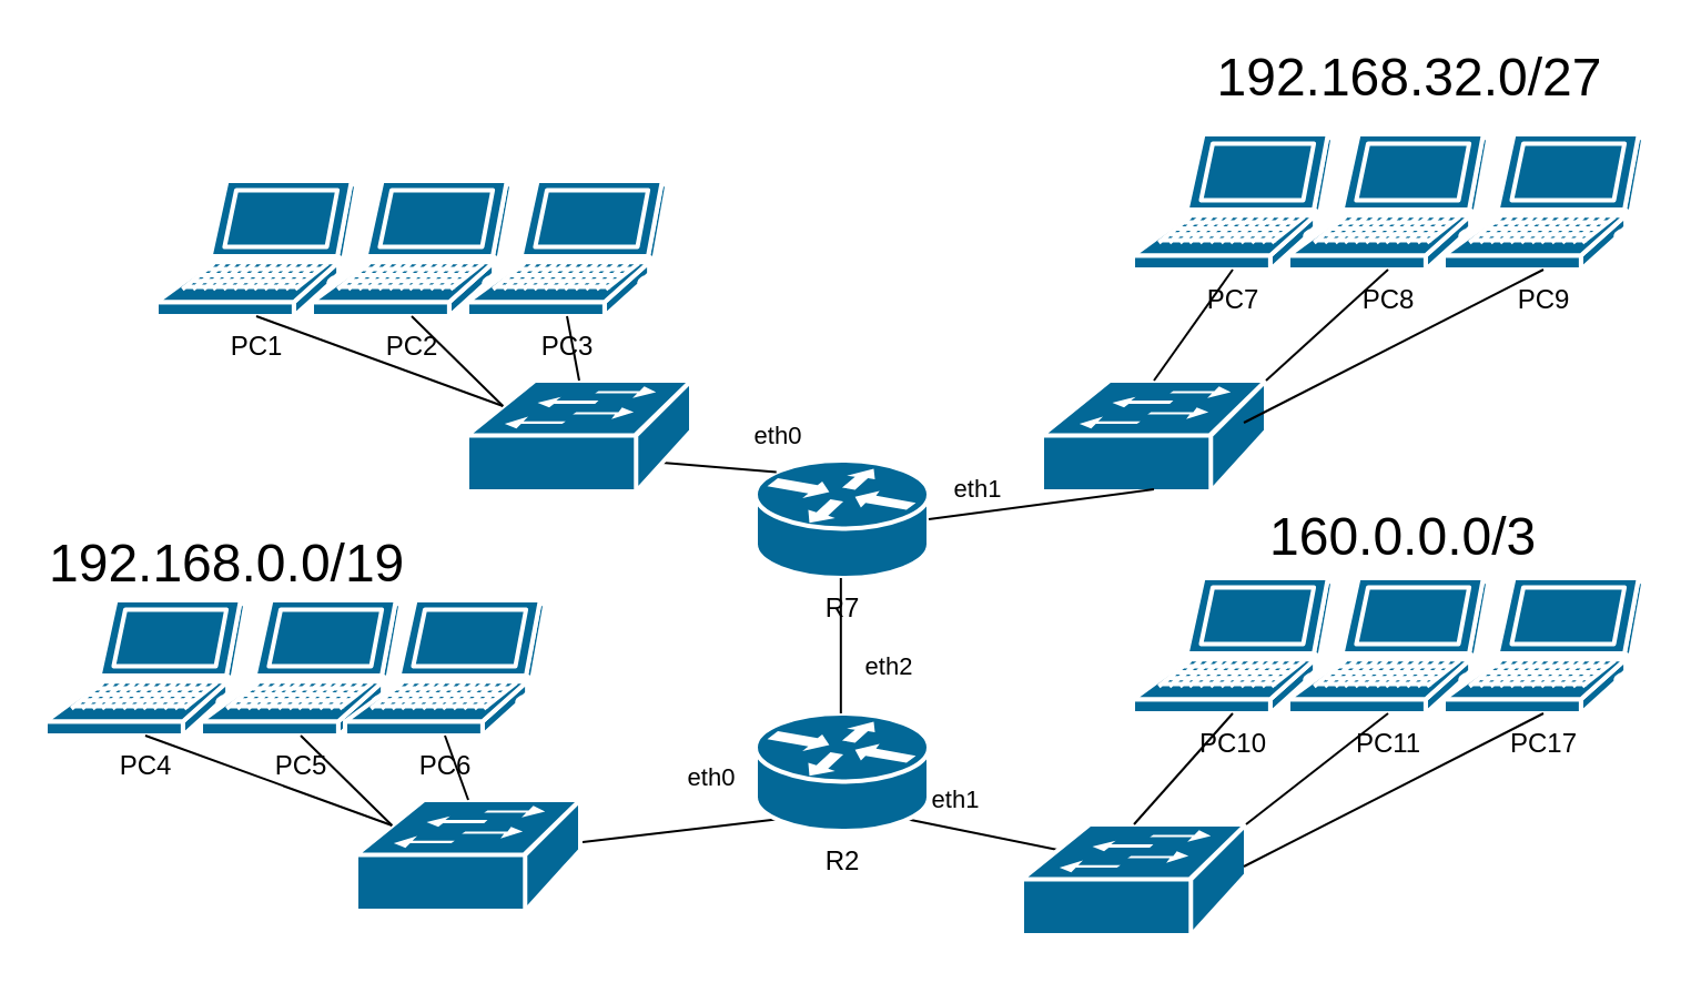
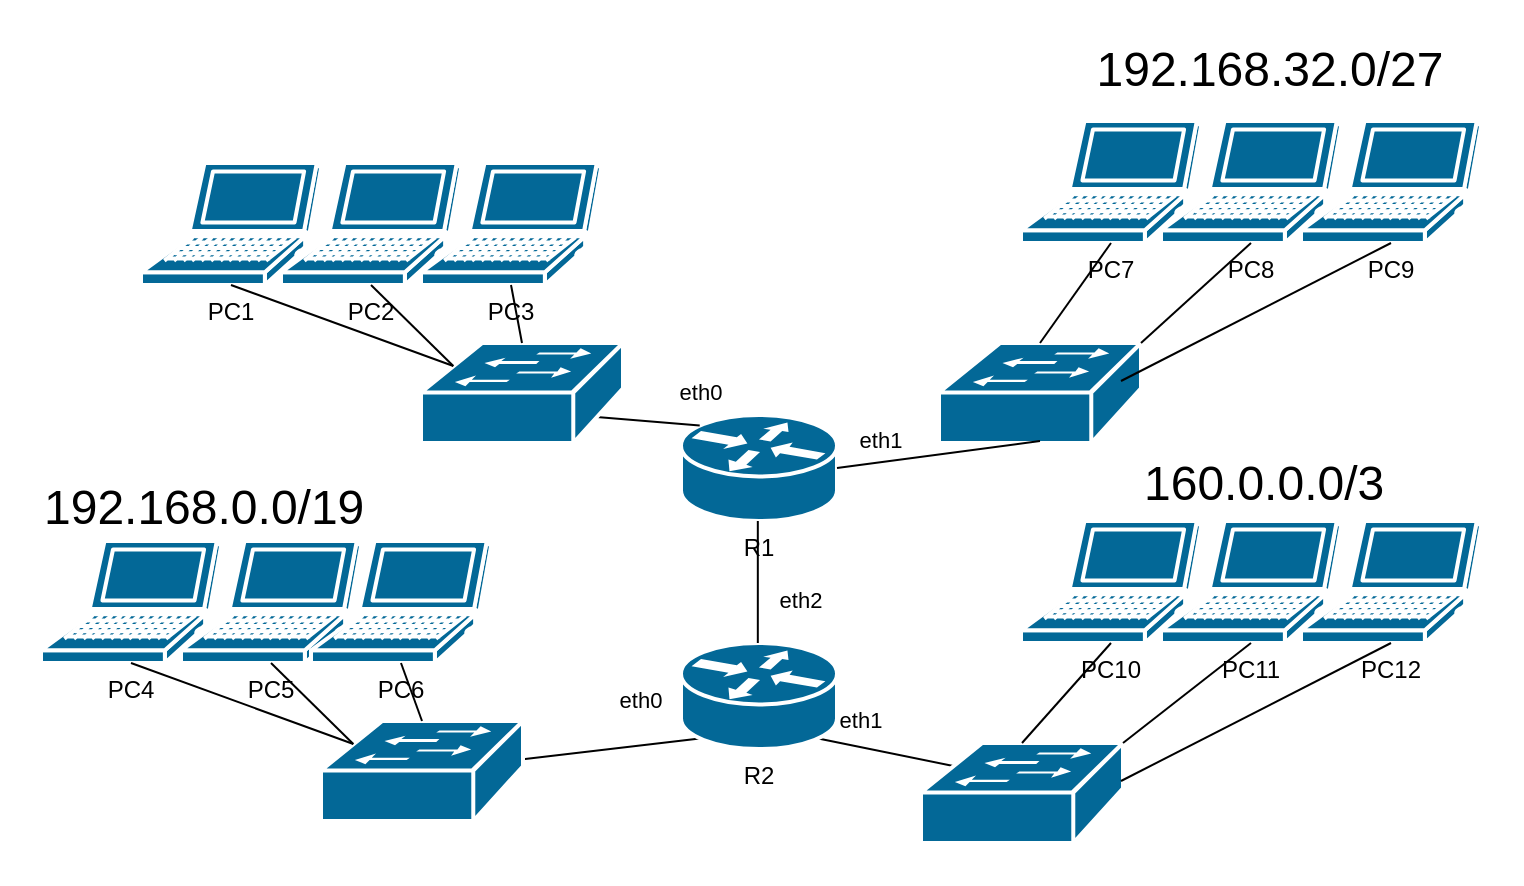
  <mxCell id="0" />
  <mxCell id="1" parent="0" />
  <mxCell id="2" value="PC7" style="shape=mxgraph.cisco.computers_and_peripherals.laptop;sketch=0;html=1;pointerEvents=1;dashed=0;fillColor=#036897;strokeColor=#ffffff;strokeWidth=2;verticalLabelPosition=bottom;verticalAlign=top;align=center;outlineConnect=0;" vertex="1" parent="1"><mxGeometry x="510" y="60" width="90" height="61" as="geometry" /></mxCell>
  <mxCell id="3" value="PC8" style="shape=mxgraph.cisco.computers_and_peripherals.laptop;sketch=0;html=1;pointerEvents=1;dashed=0;fillColor=#036897;strokeColor=#ffffff;strokeWidth=2;verticalLabelPosition=bottom;verticalAlign=top;align=center;outlineConnect=0;" vertex="1" parent="1"><mxGeometry x="580" y="60" width="90" height="61" as="geometry" /></mxCell>
  <mxCell id="4" value="PC9" style="shape=mxgraph.cisco.computers_and_peripherals.laptop;sketch=0;html=1;pointerEvents=1;dashed=0;fillColor=#036897;strokeColor=#ffffff;strokeWidth=2;verticalLabelPosition=bottom;verticalAlign=top;align=center;outlineConnect=0;" vertex="1" parent="1"><mxGeometry x="650" y="60" width="90" height="61" as="geometry" /></mxCell>
- <mxCell id="5" value="R7" style="shape=mxgraph.cisco.routers.router;sketch=0;html=1;pointerEvents=1;dashed=0;fillColor=#036897;strokeColor=#ffffff;strokeWidth=2;verticalLabelPosition=bottom;verticalAlign=top;align=center;outlineConnect=0;" vertex="1" parent="1"><mxGeometry x="340" y="207" width="78" height="53" as="geometry" /></mxCell>
+ <mxCell id="5" value="R1" style="shape=mxgraph.cisco.routers.router;sketch=0;html=1;pointerEvents=1;dashed=0;fillColor=#036897;strokeColor=#ffffff;strokeWidth=2;verticalLabelPosition=bottom;verticalAlign=top;align=center;outlineConnect=0;" vertex="1" parent="1"><mxGeometry x="340" y="207" width="78" height="53" as="geometry" /></mxCell>
  <mxCell id="6" value="" style="shape=mxgraph.cisco.switches.workgroup_switch;sketch=0;html=1;pointerEvents=1;dashed=0;fillColor=#036897;strokeColor=#ffffff;strokeWidth=2;verticalLabelPosition=bottom;verticalAlign=top;align=center;outlineConnect=0;" vertex="1" parent="1"><mxGeometry x="469" y="171" width="101" height="50" as="geometry" /></mxCell>
  <mxCell id="7" value="eth1" style="endArrow=none;html=1;rounded=0;exitX=1;exitY=0.5;exitDx=0;exitDy=0;exitPerimeter=0;entryX=0.5;entryY=0.98;entryDx=0;entryDy=0;entryPerimeter=0;" edge="1" parent="1" source="5" target="6"><mxGeometry x="-0.54" y="10" width="50" height="50" relative="1" as="geometry"><mxPoint x="450" y="270" as="sourcePoint" /><mxPoint x="500" y="220" as="targetPoint" /><Array as="points" /><mxPoint as="offset" /></mxGeometry></mxCell>
  <mxCell id="8" value="eth1" style="endArrow=none;html=1;rounded=0;exitX=0.88;exitY=0.9;exitDx=0;exitDy=0;exitPerimeter=0;entryX=0.16;entryY=0.23;entryDx=0;entryDy=0;entryPerimeter=0;" edge="1" parent="1" source="38" target="17"><mxGeometry x="-0.443" y="13" width="50" height="50" relative="1" as="geometry"><mxPoint x="450" y="270" as="sourcePoint" /><mxPoint x="460" y="329" as="targetPoint" /><mxPoint as="offset" /></mxGeometry></mxCell>
  <mxCell id="9" value="eth0" style="endArrow=none;html=1;rounded=0;exitX=0.12;exitY=0.1;exitDx=0;exitDy=0;exitPerimeter=0;entryX=0.87;entryY=0.74;entryDx=0;entryDy=0;entryPerimeter=0;" edge="1" parent="1" source="5" target="31"><mxGeometry x="-0.948" y="-16" width="50" height="50" relative="1" as="geometry"><mxPoint x="450" y="270" as="sourcePoint" /><mxPoint x="267.87" y="208" as="targetPoint" /><mxPoint as="offset" /></mxGeometry></mxCell>
  <mxCell id="10" value="eth0" style="endArrow=none;html=1;rounded=0;entryX=0.12;entryY=0.9;entryDx=0;entryDy=0;entryPerimeter=0;" edge="1" parent="1" source="24" target="38"><mxGeometry x="0.394" y="22" width="50" height="50" relative="1" as="geometry"><mxPoint x="351" y="304" as="sourcePoint" /><mxPoint x="350" y="330" as="targetPoint" /><mxPoint as="offset" /></mxGeometry></mxCell>
  <mxCell id="11" value="" style="endArrow=none;html=1;rounded=0;exitX=0.5;exitY=1;exitDx=0;exitDy=0;exitPerimeter=0;" edge="1" parent="1" source="4"><mxGeometry width="50" height="50" relative="1" as="geometry"><mxPoint x="450" y="270" as="sourcePoint" /><mxPoint x="560" y="190" as="targetPoint" /></mxGeometry></mxCell>
  <mxCell id="12" value="" style="endArrow=none;html=1;rounded=0;entryX=0.5;entryY=1;entryDx=0;entryDy=0;entryPerimeter=0;exitX=1;exitY=0;exitDx=0;exitDy=0;exitPerimeter=0;" edge="1" parent="1" source="6" target="3"><mxGeometry width="50" height="50" relative="1" as="geometry"><mxPoint x="450" y="270" as="sourcePoint" /><mxPoint x="500" y="220" as="targetPoint" /></mxGeometry></mxCell>
  <mxCell id="13" value="" style="endArrow=none;html=1;rounded=0;exitX=0.5;exitY=0;exitDx=0;exitDy=0;exitPerimeter=0;entryX=0.5;entryY=1;entryDx=0;entryDy=0;entryPerimeter=0;" edge="1" parent="1" source="6" target="2"><mxGeometry width="50" height="50" relative="1" as="geometry"><mxPoint x="450" y="270" as="sourcePoint" /><mxPoint x="500" y="220" as="targetPoint" /></mxGeometry></mxCell>
  <mxCell id="14" value="PC10" style="shape=mxgraph.cisco.computers_and_peripherals.laptop;sketch=0;html=1;pointerEvents=1;dashed=0;fillColor=#036897;strokeColor=#ffffff;strokeWidth=2;verticalLabelPosition=bottom;verticalAlign=top;align=center;outlineConnect=0;" vertex="1" parent="1"><mxGeometry x="510" y="260" width="90" height="61" as="geometry" /></mxCell>
  <mxCell id="15" value="PC11" style="shape=mxgraph.cisco.computers_and_peripherals.laptop;sketch=0;html=1;pointerEvents=1;dashed=0;fillColor=#036897;strokeColor=#ffffff;strokeWidth=2;verticalLabelPosition=bottom;verticalAlign=top;align=center;outlineConnect=0;" vertex="1" parent="1"><mxGeometry x="580" y="260" width="90" height="61" as="geometry" /></mxCell>
- <mxCell id="16" value="PC17" style="shape=mxgraph.cisco.computers_and_peripherals.laptop;sketch=0;html=1;pointerEvents=1;dashed=0;fillColor=#036897;strokeColor=#ffffff;strokeWidth=2;verticalLabelPosition=bottom;verticalAlign=top;align=center;outlineConnect=0;" vertex="1" parent="1"><mxGeometry x="650" y="260" width="90" height="61" as="geometry" /></mxCell>
+ <mxCell id="16" value="PC12" style="shape=mxgraph.cisco.computers_and_peripherals.laptop;sketch=0;html=1;pointerEvents=1;dashed=0;fillColor=#036897;strokeColor=#ffffff;strokeWidth=2;verticalLabelPosition=bottom;verticalAlign=top;align=center;outlineConnect=0;" vertex="1" parent="1"><mxGeometry x="650" y="260" width="90" height="61" as="geometry" /></mxCell>
  <mxCell id="17" value="" style="shape=mxgraph.cisco.switches.workgroup_switch;sketch=0;html=1;pointerEvents=1;dashed=0;fillColor=#036897;strokeColor=#ffffff;strokeWidth=2;verticalLabelPosition=bottom;verticalAlign=top;align=center;outlineConnect=0;" vertex="1" parent="1"><mxGeometry x="460" y="371" width="101" height="50" as="geometry" /></mxCell>
  <mxCell id="18" value="" style="endArrow=none;html=1;rounded=0;exitX=0.5;exitY=1;exitDx=0;exitDy=0;exitPerimeter=0;" edge="1" parent="1" source="16"><mxGeometry width="50" height="50" relative="1" as="geometry"><mxPoint x="450" y="470" as="sourcePoint" /><mxPoint x="560" y="390" as="targetPoint" /></mxGeometry></mxCell>
  <mxCell id="19" value="" style="endArrow=none;html=1;rounded=0;entryX=0.5;entryY=1;entryDx=0;entryDy=0;entryPerimeter=0;exitX=1;exitY=0;exitDx=0;exitDy=0;exitPerimeter=0;" edge="1" parent="1" source="17" target="15"><mxGeometry width="50" height="50" relative="1" as="geometry"><mxPoint x="450" y="470" as="sourcePoint" /><mxPoint x="500" y="420" as="targetPoint" /></mxGeometry></mxCell>
  <mxCell id="20" value="" style="endArrow=none;html=1;rounded=0;exitX=0.5;exitY=0;exitDx=0;exitDy=0;exitPerimeter=0;entryX=0.5;entryY=1;entryDx=0;entryDy=0;entryPerimeter=0;" edge="1" parent="1" source="17" target="14"><mxGeometry width="50" height="50" relative="1" as="geometry"><mxPoint x="450" y="470" as="sourcePoint" /><mxPoint x="500" y="420" as="targetPoint" /></mxGeometry></mxCell>
  <mxCell id="21" value="PC5" style="shape=mxgraph.cisco.computers_and_peripherals.laptop;sketch=0;html=1;pointerEvents=1;dashed=0;fillColor=#036897;strokeColor=#ffffff;strokeWidth=2;verticalLabelPosition=bottom;verticalAlign=top;align=center;outlineConnect=0;" vertex="1" parent="1"><mxGeometry x="90" y="270" width="90" height="61" as="geometry" /></mxCell>
  <mxCell id="22" value="PC6" style="shape=mxgraph.cisco.computers_and_peripherals.laptop;sketch=0;html=1;pointerEvents=1;dashed=0;fillColor=#036897;strokeColor=#ffffff;strokeWidth=2;verticalLabelPosition=bottom;verticalAlign=top;align=center;outlineConnect=0;" vertex="1" parent="1"><mxGeometry x="155" y="270" width="90" height="61" as="geometry" /></mxCell>
  <mxCell id="23" value="PC4" style="shape=mxgraph.cisco.computers_and_peripherals.laptop;sketch=0;html=1;pointerEvents=1;dashed=0;fillColor=#036897;strokeColor=#ffffff;strokeWidth=2;verticalLabelPosition=bottom;verticalAlign=top;align=center;outlineConnect=0;" vertex="1" parent="1"><mxGeometry x="20" y="270" width="90" height="61" as="geometry" /></mxCell>
  <mxCell id="24" value="" style="shape=mxgraph.cisco.switches.workgroup_switch;sketch=0;html=1;pointerEvents=1;dashed=0;fillColor=#036897;strokeColor=#ffffff;strokeWidth=2;verticalLabelPosition=bottom;verticalAlign=top;align=center;outlineConnect=0;" vertex="1" parent="1"><mxGeometry x="160" y="360" width="101" height="50" as="geometry" /></mxCell>
  <mxCell id="25" value="" style="endArrow=none;html=1;rounded=0;exitX=0.5;exitY=1;exitDx=0;exitDy=0;exitPerimeter=0;entryX=0.16;entryY=0.23;entryDx=0;entryDy=0;entryPerimeter=0;" edge="1" parent="1" source="23" target="24"><mxGeometry width="50" height="50" relative="1" as="geometry"><mxPoint x="110" y="525.5" as="sourcePoint" /><mxPoint x="220" y="445.5" as="targetPoint" /></mxGeometry></mxCell>
  <mxCell id="26" value="" style="endArrow=none;html=1;rounded=0;entryX=0.5;entryY=1;entryDx=0;entryDy=0;entryPerimeter=0;exitX=0.5;exitY=0;exitDx=0;exitDy=0;exitPerimeter=0;" edge="1" parent="1" source="24" target="22"><mxGeometry width="50" height="50" relative="1" as="geometry"><mxPoint x="110" y="525.5" as="sourcePoint" /><mxPoint x="160" y="475.5" as="targetPoint" /></mxGeometry></mxCell>
  <mxCell id="27" value="" style="endArrow=none;html=1;rounded=0;exitX=0.16;exitY=0.23;exitDx=0;exitDy=0;exitPerimeter=0;entryX=0.5;entryY=1;entryDx=0;entryDy=0;entryPerimeter=0;" edge="1" parent="1" source="24" target="21"><mxGeometry width="50" height="50" relative="1" as="geometry"><mxPoint x="110" y="525.5" as="sourcePoint" /><mxPoint x="160" y="475.5" as="targetPoint" /></mxGeometry></mxCell>
  <mxCell id="28" value="PC2" style="shape=mxgraph.cisco.computers_and_peripherals.laptop;sketch=0;html=1;pointerEvents=1;dashed=0;fillColor=#036897;strokeColor=#ffffff;strokeWidth=2;verticalLabelPosition=bottom;verticalAlign=top;align=center;outlineConnect=0;" vertex="1" parent="1"><mxGeometry x="140" y="81" width="90" height="61" as="geometry" /></mxCell>
  <mxCell id="29" value="PC3" style="shape=mxgraph.cisco.computers_and_peripherals.laptop;sketch=0;html=1;pointerEvents=1;dashed=0;fillColor=#036897;strokeColor=#ffffff;strokeWidth=2;verticalLabelPosition=bottom;verticalAlign=top;align=center;outlineConnect=0;" vertex="1" parent="1"><mxGeometry x="210" y="81" width="90" height="61" as="geometry" /></mxCell>
  <mxCell id="30" value="PC1" style="shape=mxgraph.cisco.computers_and_peripherals.laptop;sketch=0;html=1;pointerEvents=1;dashed=0;fillColor=#036897;strokeColor=#ffffff;strokeWidth=2;verticalLabelPosition=bottom;verticalAlign=top;align=center;outlineConnect=0;" vertex="1" parent="1"><mxGeometry x="70" y="81" width="90" height="61" as="geometry" /></mxCell>
  <mxCell id="31" value="" style="shape=mxgraph.cisco.switches.workgroup_switch;sketch=0;html=1;pointerEvents=1;dashed=0;fillColor=#036897;strokeColor=#ffffff;strokeWidth=2;verticalLabelPosition=bottom;verticalAlign=top;align=center;outlineConnect=0;" vertex="1" parent="1"><mxGeometry x="210" y="171" width="101" height="50" as="geometry" /></mxCell>
  <mxCell id="32" value="" style="endArrow=none;html=1;rounded=0;exitX=0.5;exitY=1;exitDx=0;exitDy=0;exitPerimeter=0;entryX=0.16;entryY=0.23;entryDx=0;entryDy=0;entryPerimeter=0;" edge="1" parent="1" source="30" target="31"><mxGeometry width="50" height="50" relative="1" as="geometry"><mxPoint x="160" y="336.5" as="sourcePoint" /><mxPoint x="270" y="256.5" as="targetPoint" /></mxGeometry></mxCell>
  <mxCell id="33" value="" style="endArrow=none;html=1;rounded=0;entryX=0.5;entryY=1;entryDx=0;entryDy=0;entryPerimeter=0;exitX=0.5;exitY=0;exitDx=0;exitDy=0;exitPerimeter=0;" edge="1" parent="1" source="31" target="29"><mxGeometry width="50" height="50" relative="1" as="geometry"><mxPoint x="160" y="336.5" as="sourcePoint" /><mxPoint x="210" y="286.5" as="targetPoint" /></mxGeometry></mxCell>
  <mxCell id="34" value="" style="endArrow=none;html=1;rounded=0;exitX=0.16;exitY=0.23;exitDx=0;exitDy=0;exitPerimeter=0;entryX=0.5;entryY=1;entryDx=0;entryDy=0;entryPerimeter=0;" edge="1" parent="1" source="31" target="28"><mxGeometry width="50" height="50" relative="1" as="geometry"><mxPoint x="160" y="336.5" as="sourcePoint" /><mxPoint x="210" y="286.5" as="targetPoint" /></mxGeometry></mxCell>
  <mxCell id="35" value="&lt;font style=&quot;font-size: 24px;&quot;&gt;192.168.32.0/27&lt;/font&gt;" style="text;html=1;strokeColor=none;fillColor=none;align=center;verticalAlign=middle;whiteSpace=wrap;rounded=0;" vertex="1" parent="1"><mxGeometry x="545" y="20" width="180" height="30" as="geometry" /></mxCell>
  <mxCell id="36" value="192.168.0.0/19" style="text;whiteSpace=wrap;html=1;fontSize=24;" vertex="1" parent="1"><mxGeometry x="20" y="232.5" width="185" height="50" as="geometry" /></mxCell>
  <mxCell id="37" value="160.0.0.0/3" style="text;whiteSpace=wrap;html=1;fontSize=24;" vertex="1" parent="1"><mxGeometry x="570" y="221" width="160" height="50" as="geometry" /></mxCell>
  <mxCell id="38" value="R2" style="shape=mxgraph.cisco.routers.router;sketch=0;html=1;pointerEvents=1;dashed=0;fillColor=#036897;strokeColor=#ffffff;strokeWidth=2;verticalLabelPosition=bottom;verticalAlign=top;align=center;outlineConnect=0;" vertex="1" parent="1"><mxGeometry x="340" y="321" width="78" height="53" as="geometry" /></mxCell>
  <mxCell id="39" value="eth2" style="endArrow=none;html=1;rounded=0;fontSize=11;entryX=0.5;entryY=1;entryDx=0;entryDy=0;entryPerimeter=0;exitX=0.5;exitY=0;exitDx=0;exitDy=0;exitPerimeter=0;" edge="1" parent="1"><mxGeometry x="-0.311" y="-22" width="50" height="50" relative="1" as="geometry"><mxPoint x="378.41" y="321" as="sourcePoint" /><mxPoint x="378.41" y="260" as="targetPoint" /><mxPoint as="offset" /></mxGeometry></mxCell>
